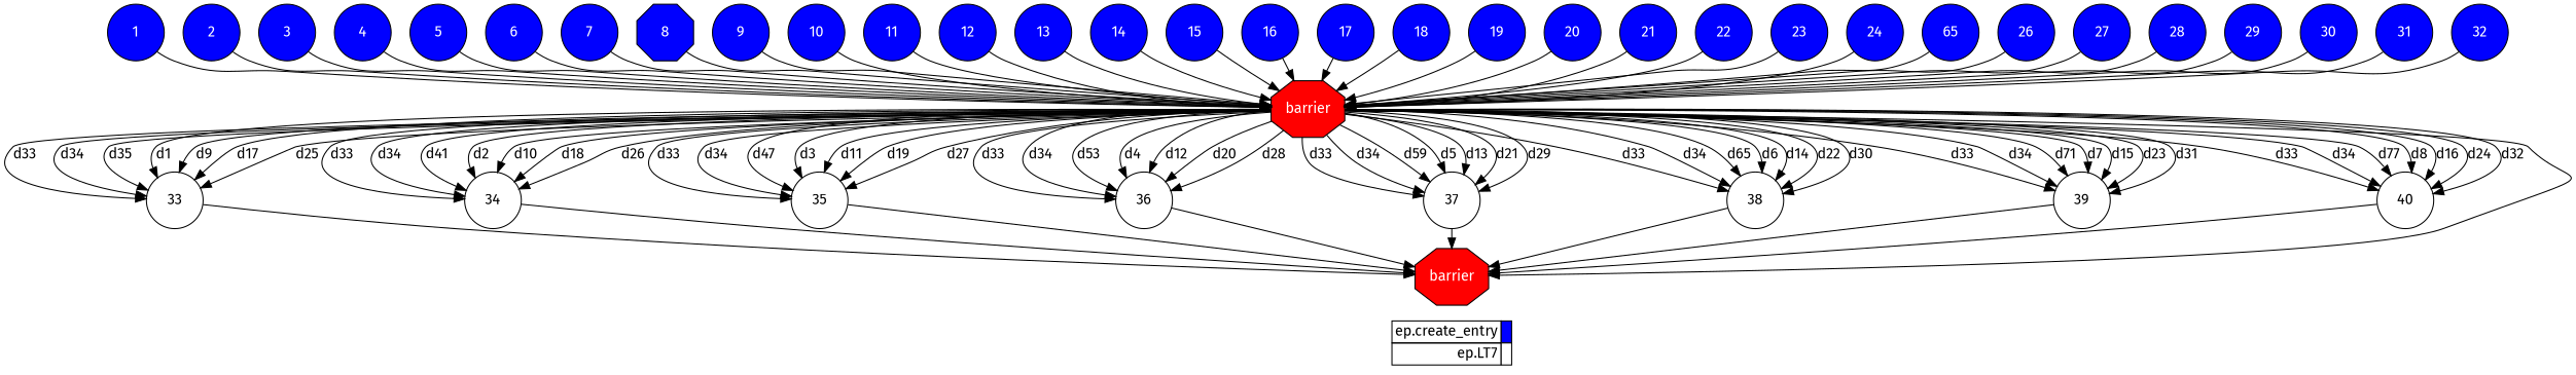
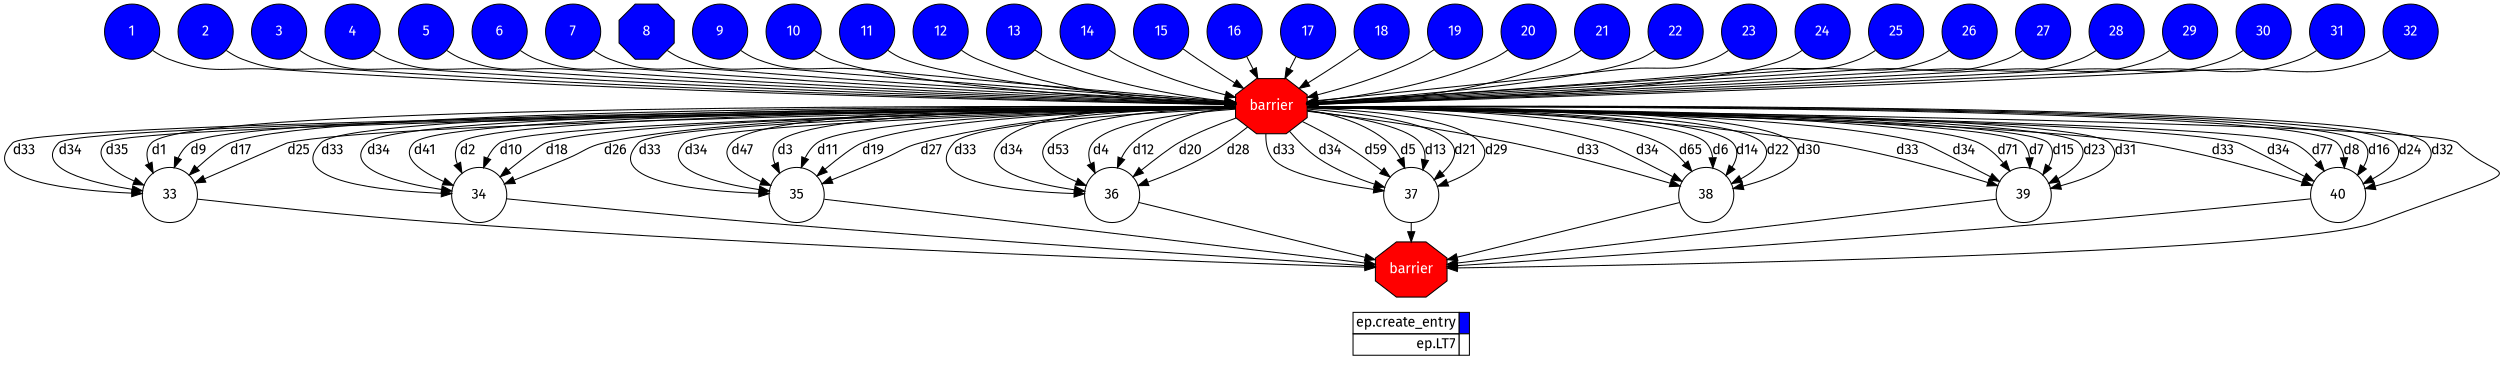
  digraph {
    fontname="Fira Sans"
    labeljust=l
    rankdir=TB
    node [fillcolor="#0000ff" fontcolor="#ffffff" fontname="Fira Sans" shape=circle style=filled]
    edge [fontname="Fira Sans"]
    1 [height=0.75]
    n2 [fillcolor="#ff0000" fontcolor="#FFFFFF" height=0.75 label=barrier shape=octagon]
    2 [height=0.75]
    3 [height=0.75]
    4 [height=0.75]
    5 [height=0.75]
    6 [height=0.75]
    7 [height=0.75]
    8 [height=0.75 shape=octagon]
    9 [height=0.75]
    10 [height=0.75]
    11 [height=0.75]
    12 [height=0.75]
    13 [height=0.75]
    14 [height=0.75]
    15 [height=0.75]
    16 [height=0.75]
    17 [height=0.75]
    18 [height=0.75]
    19 [height=0.75]
    20 [height=0.75]
    21 [height=0.75]
    22 [height=0.75]
    23 [height=0.75]
    24 [height=0.75]
-   25 [height=0.75 label=65]
+   25 [height=0.75]
    26 [height=0.75]
    27 [height=0.75]
    28 [height=0.75]
    29 [height=0.75]
    30 [height=0.75]
    31 [height=0.75]
    32 [height=0.75]
    33 [fillcolor="#ffffff" fontcolor="#000000" height=0.75]
    34 [fillcolor="#ffffff" fontcolor="#000000" height=0.75]
    35 [fillcolor="#ffffff" fontcolor="#000000" height=0.75]
    36 [fillcolor="#ffffff" fontcolor="#000000" height=0.75]
    37 [fillcolor="#ffffff" fontcolor="#000000" height=0.75]
    38 [fillcolor="#ffffff" fontcolor="#000000" height=0.75]
    39 [fillcolor="#ffffff" fontcolor="#000000" height=0.75]
    40 [fillcolor="#ffffff" fontcolor="#000000" height=0.75]
    n42 [fillcolor="#ff0000" fontcolor="#FFFFFF" height=0.75 label=barrier shape=octagon]
    n43 [height=0.75 label=<       <table border="0" cellpadding="2" cellspacing="0" cellborder="1"> <tr> <td align="right">ep.create_entry</td> <td bgcolor="#0000ff">&nbsp;</td> </tr> <tr> <td align="right">ep.LT7</td> <td bgcolor="#ffffff">&nbsp;</td> </tr>       </table>     > shape=plaintext fillcolor="" fontcolor="" style=""]
    subgraph sub_1 {
      ranksep=0.20
      1
      n2
      2
      3
      4
      5
      6
      7
      8
      9
      10
      11
      12
      13
      14
      15
      16
      17
      18
      19
      20
      21
      22
      23
      24
      25
      26
      27
      28
      29
      30
      31
      32
      33
      34
      35
      36
      37
      38
      39
      40
      n42
    }
    subgraph sub_2 {
      label=Legend
      rank=sink
      ranksep=0.20
      n43
    }
    1 -> n2
    n2 -> 33 [label=d33]
    n2 -> 33 [label=d34]
    n2 -> 33 [label=d35]
    n2 -> 33 [label=d1]
    n2 -> 33 [label=d9]
    n2 -> 33 [label=d17]
    n2 -> 33 [label=d25]
    n2 -> 34 [label=d33]
    n2 -> 34 [label=d34]
    n2 -> 34 [label=d41]
    n2 -> 34 [label=d2]
    n2 -> 34 [label=d10]
    n2 -> 34 [label=d18]
    n2 -> 34 [label=d26]
    n2 -> 35 [label=d33]
    n2 -> 35 [label=d34]
    n2 -> 35 [label=d47]
    n2 -> 35 [label=d3]
    n2 -> 35 [label=d11]
    n2 -> 35 [label=d19]
    n2 -> 35 [label=d27]
    n2 -> 36 [label=d33]
    n2 -> 36 [label=d34]
    n2 -> 36 [label=d53]
    n2 -> 36 [label=d4]
    n2 -> 36 [label=d12]
    n2 -> 36 [label=d20]
    n2 -> 36 [label=d28]
    n2 -> 37 [label=d33]
    n2 -> 37 [label=d34]
    n2 -> 37 [label=d59]
    n2 -> 37 [label=d5]
    n2 -> 37 [label=d13]
    n2 -> 37 [label=d21]
    n2 -> 37 [label=d29]
    n2 -> 38 [label=d33]
    n2 -> 38 [label=d34]
    n2 -> 38 [label=d65]
    n2 -> 38 [label=d6]
    n2 -> 38 [label=d14]
    n2 -> 38 [label=d22]
    n2 -> 38 [label=d30]
    n2 -> 39 [label=d33]
    n2 -> 39 [label=d34]
    n2 -> 39 [label=d71]
    n2 -> 39 [label=d7]
    n2 -> 39 [label=d15]
    n2 -> 39 [label=d23]
    n2 -> 39 [label=d31]
    n2 -> 40 [label=d33]
    n2 -> 40 [label=d34]
    n2 -> 40 [label=d77]
    n2 -> 40 [label=d8]
    n2 -> 40 [label=d16]
    n2 -> 40 [label=d24]
    n2 -> 40 [label=d32]
    n2 -> n42
    2 -> n2
    3 -> n2
    4 -> n2
    5 -> n2
    6 -> n2
    7 -> n2
    8 -> n2
    9 -> n2
    10 -> n2
    11 -> n2
    12 -> n2
    13 -> n2
    14 -> n2
    15 -> n2
    16 -> n2
    17 -> n2
    18 -> n2
    19 -> n2
    20 -> n2
    21 -> n2
    22 -> n2
    23 -> n2
    24 -> n2
    25 -> n2
    26 -> n2
    27 -> n2
    28 -> n2
    29 -> n2
    30 -> n2
    31 -> n2
    32 -> n2
    33 -> n42
    34 -> n42
    35 -> n42
    36 -> n42
    37 -> n42
    38 -> n42
    39 -> n42
    40 -> n42
  }
